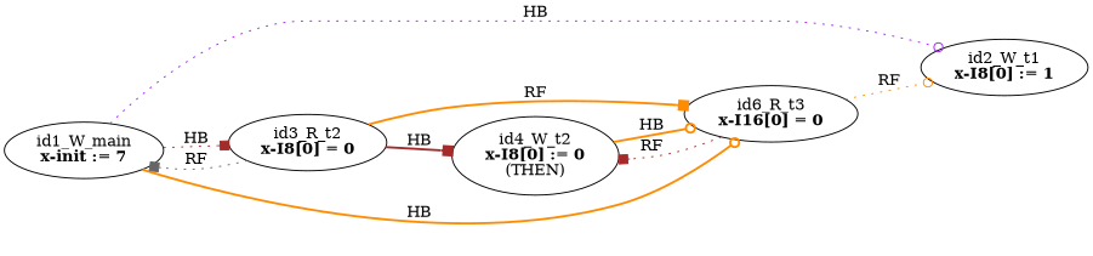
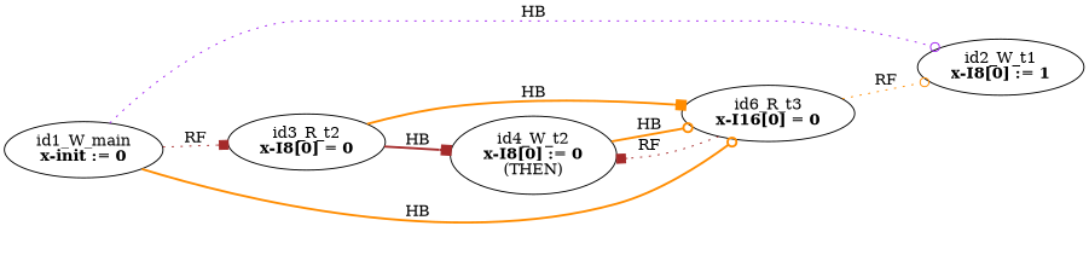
  digraph {
    rankdir=LR
    splines=true
    edge [arrowhead=box color=darkorange style=dotted]
-   n1 [label=<id1_W_main<br/><B>x-init := 7</B>>]
+   n1 [label=<id1_W_main<br/><B>x-init := 0</B>>]
    n2 [label=<id2_W_t1<br/><B>x-I8[0] := 1</B>>]
    n3 [label=<id3_R_t2<br/><B>x-I8[0] = 0</B>>]
    n4 [label=<id6_R_t3<br/><B>x-I16[0] = 0</B>>]
    n5 [label=<id4_W_t2<br/><B>x-I8[0] := 0</B><br/>(THEN)>]
    n1 -> n2 [arrowhead=odot color=purple label=HB]
-   n1 -> n3 [color=brown label=HB]
+   n1 -> n3 [color=brown label=RF]
    n1 -> n4 [arrowhead=odot label=HB style=bold]
-   n3 -> n1 [color=gray40 label=RF]
-   n3 -> n4 [label=RF style=bold]
+   n3 -> n4 [label=HB style=bold]
    n3 -> n5 [color=brown label=HB style=bold]
    n4 -> n2 [arrowhead=odot label=RF]
    n4 -> n5 [color=brown label=RF]
    n5 -> n4 [arrowhead=odot label=HB style=bold]
  }
